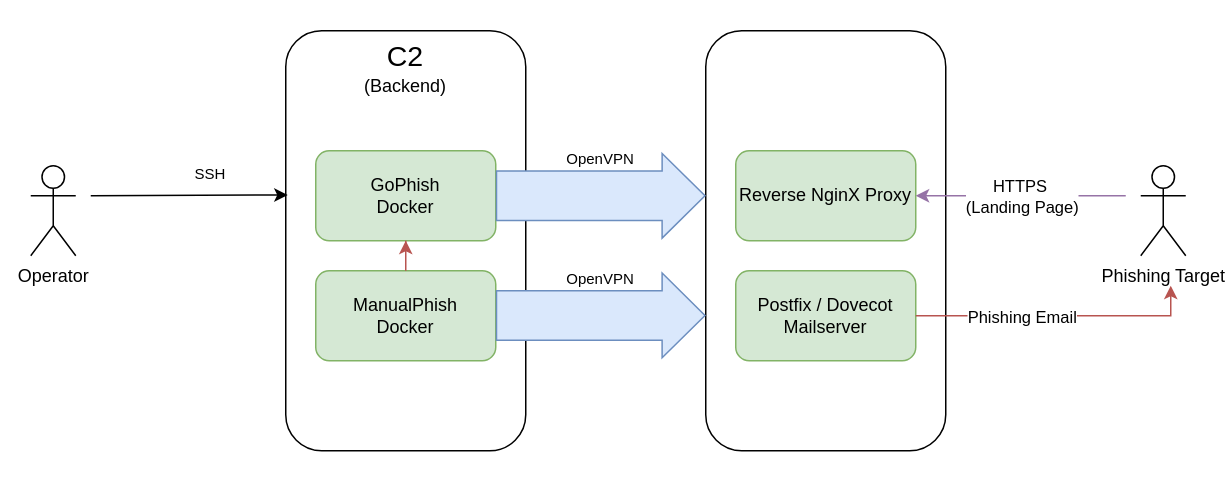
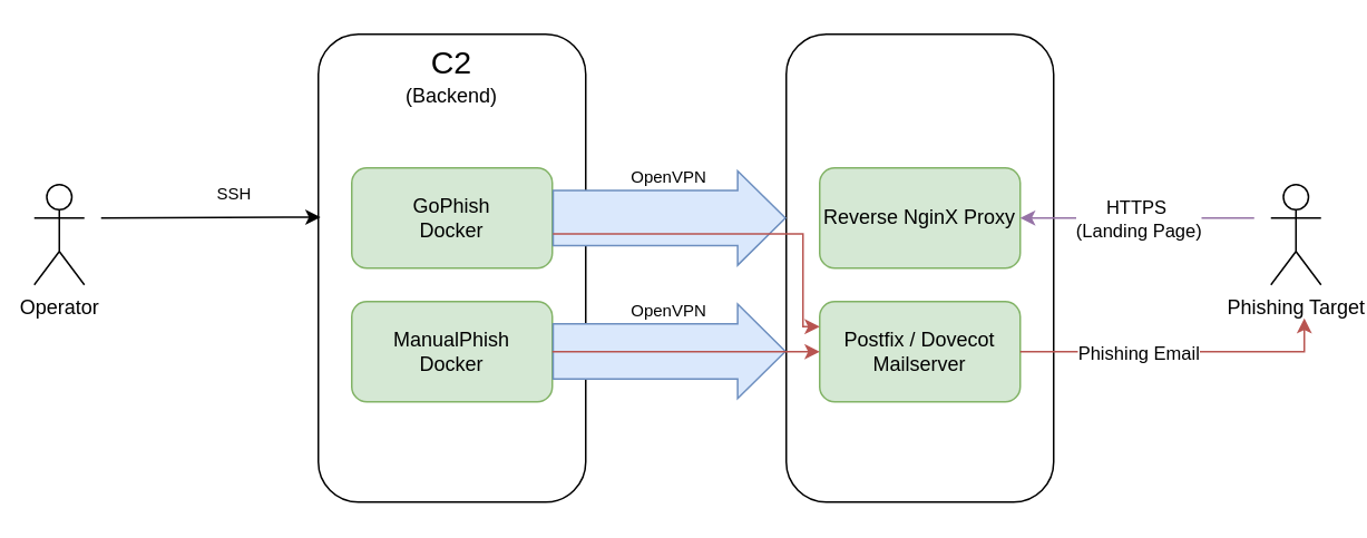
  <mxCell id="0" />
  <mxCell id="1" parent="0" />
  <mxCell id="2" value="" style="rounded=1;whiteSpace=wrap;html=1;" vertex="1" parent="1"><mxGeometry x="190" y="20" width="160" height="280" as="geometry" /></mxCell>
  <mxCell id="3" value="" style="rounded=1;whiteSpace=wrap;html=1;" vertex="1" parent="1"><mxGeometry x="470" y="20" width="160" height="280" as="geometry" /></mxCell>
  <mxCell id="4" value="GoPhish&lt;br&gt;Docker" style="rounded=1;whiteSpace=wrap;html=1;fillColor=#d5e8d4;strokeColor=#82b366;" vertex="1" parent="1"><mxGeometry x="210" y="100" width="120" height="60" as="geometry" /></mxCell>
  <mxCell id="5" value="ManualPhish&lt;br&gt;Docker" style="rounded=1;whiteSpace=wrap;html=1;fillColor=#d5e8d4;strokeColor=#82b366;" vertex="1" parent="1"><mxGeometry x="210" y="180" width="120" height="60" as="geometry" /></mxCell>
  <mxCell id="6" value="Postfix / Dovecot Mailserver" style="rounded=1;whiteSpace=wrap;html=1;fillColor=#d5e8d4;strokeColor=#82b366;" vertex="1" parent="1"><mxGeometry x="490" y="180" width="120" height="60" as="geometry" /></mxCell>
  <mxCell id="7" value="Reverse NginX Proxy" style="rounded=1;whiteSpace=wrap;html=1;fillColor=#d5e8d4;strokeColor=#82b366;" vertex="1" parent="1"><mxGeometry x="490" y="100" width="120" height="60" as="geometry" /></mxCell>
  <mxCell id="8" value="&lt;font style=&quot;&quot;&gt;&lt;span style=&quot;font-size: 19px;&quot;&gt;C2&lt;/span&gt;&lt;br&gt;&lt;font style=&quot;font-size: 12px;&quot;&gt;(Backend)&lt;/font&gt;&lt;br&gt;&lt;/font&gt;" style="text;html=1;strokeColor=none;fillColor=none;align=center;verticalAlign=middle;whiteSpace=wrap;rounded=0;" vertex="1" parent="1"><mxGeometry x="240" y="30" width="60" height="30" as="geometry" /></mxCell>
  <mxCell id="9" value="" style="shape=flexArrow;endArrow=classic;html=1;rounded=0;exitX=1;exitY=0.5;exitDx=0;exitDy=0;entryX=0;entryY=0.393;entryDx=0;entryDy=0;entryPerimeter=0;endWidth=22.535;endSize=9.196;width=32.917;fillColor=#dae8fc;strokeColor=#6c8ebf;" edge="1" parent="1" source="4" target="3"><mxGeometry width="50" height="50" relative="1" as="geometry"><mxPoint x="380" y="130" as="sourcePoint" /><mxPoint x="430" y="80" as="targetPoint" /></mxGeometry></mxCell>
  <mxCell id="10" value="" style="shape=flexArrow;endArrow=classic;html=1;rounded=0;exitX=1;exitY=0.5;exitDx=0;exitDy=0;entryX=0;entryY=0.393;entryDx=0;entryDy=0;entryPerimeter=0;endWidth=22.535;endSize=9.196;width=32.917;fillColor=#dae8fc;strokeColor=#6c8ebf;" edge="1" parent="1"><mxGeometry width="50" height="50" relative="1" as="geometry"><mxPoint x="330" y="209.79" as="sourcePoint" /><mxPoint x="470" y="209.79" as="targetPoint" /></mxGeometry></mxCell>
  <mxCell id="11" value="&lt;font style=&quot;font-size: 10px;&quot;&gt;OpenVPN&lt;/font&gt;" style="text;html=1;strokeColor=none;fillColor=none;align=center;verticalAlign=middle;whiteSpace=wrap;rounded=0;" vertex="1" parent="1"><mxGeometry x="370" y="90" width="60" height="30" as="geometry" /></mxCell>
  <mxCell id="12" value="&lt;font style=&quot;font-size: 10px;&quot;&gt;OpenVPN&lt;/font&gt;" style="text;html=1;strokeColor=none;fillColor=none;align=center;verticalAlign=middle;whiteSpace=wrap;rounded=0;" vertex="1" parent="1"><mxGeometry x="370" y="170" width="60" height="30" as="geometry" /></mxCell>
  <mxCell id="13" value="Operator" style="shape=umlActor;verticalLabelPosition=bottom;verticalAlign=top;html=1;outlineConnect=0;" vertex="1" parent="1"><mxGeometry x="20" y="110" width="30" height="60" as="geometry" /></mxCell>
  <mxCell id="14" value="&lt;font style=&quot;font-size: 10px;&quot;&gt;SSH&lt;/font&gt;" style="text;html=1;strokeColor=none;fillColor=none;align=center;verticalAlign=middle;whiteSpace=wrap;rounded=0;" vertex="1" parent="1"><mxGeometry x="110" y="100" width="60" height="30" as="geometry" /></mxCell>
  <mxCell id="15" value="Phishing Target" style="shape=umlActor;verticalLabelPosition=bottom;verticalAlign=top;html=1;outlineConnect=0;" vertex="1" parent="1"><mxGeometry x="760" y="110" width="30" height="60" as="geometry" /></mxCell>
  <mxCell id="16" value="" style="endArrow=classic;html=1;rounded=0;entryX=1;entryY=0.5;entryDx=0;entryDy=0;fillColor=#e1d5e7;strokeColor=#9673a6;" edge="1" parent="1" target="7"><mxGeometry width="50" height="50" relative="1" as="geometry"><mxPoint x="750" y="130" as="sourcePoint" /><mxPoint x="750" y="60" as="targetPoint" /></mxGeometry></mxCell>
  <mxCell id="17" value="HTTPS&amp;nbsp;&lt;br&gt;(Landing Page)" style="edgeLabel;html=1;align=center;verticalAlign=middle;resizable=0;points=[];" vertex="1" connectable="0" parent="16"><mxGeometry x="-0.179" y="1" relative="1" as="geometry"><mxPoint x="-13" y="-1" as="offset" /></mxGeometry></mxCell>
- <mxCell id="19" value="" style="edgeStyle=orthogonalEdgeStyle;rounded=0;orthogonalLoop=1;jettySize=auto;html=1;fillColor=#f8cecc;strokeColor=#b85450;" edge="1" parent="1" source="5" target="4"><mxGeometry relative="1" as="geometry" /></mxCell>
+ <mxCell id="18" value="" style="endArrow=classic;html=1;rounded=0;exitX=1.003;exitY=0.659;exitDx=0;exitDy=0;exitPerimeter=0;entryX=0;entryY=0.25;entryDx=0;entryDy=0;edgeStyle=orthogonalEdgeStyle;fillColor=#f8cecc;strokeColor=#b85450;" edge="1" parent="1" source="4" target="6"><mxGeometry width="50" height="50" relative="1" as="geometry"><mxPoint x="440" y="-30" as="sourcePoint" /><mxPoint x="490" y="-80" as="targetPoint" /><Array as="points"><mxPoint x="480" y="139" /><mxPoint x="480" y="195" /></Array></mxGeometry></mxCell>
+ <mxCell id="19" value="" style="edgeStyle=orthogonalEdgeStyle;rounded=0;orthogonalLoop=1;jettySize=auto;html=1;entryX=0;entryY=0.5;entryDx=0;entryDy=0;fillColor=#f8cecc;strokeColor=#b85450;" edge="1" parent="1" source="5" target="6"><mxGeometry relative="1" as="geometry" /></mxCell>
  <mxCell id="20" value="" style="endArrow=classic;html=1;rounded=0;exitX=1;exitY=0.5;exitDx=0;exitDy=0;edgeStyle=orthogonalEdgeStyle;fillColor=#f8cecc;strokeColor=#b85450;" edge="1" parent="1" source="6"><mxGeometry width="50" height="50" relative="1" as="geometry"><mxPoint x="660" y="260" as="sourcePoint" /><mxPoint x="780" y="190" as="targetPoint" /><Array as="points"><mxPoint x="780" y="210" /></Array></mxGeometry></mxCell>
  <mxCell id="21" value="Phishing Email" style="edgeLabel;html=1;align=center;verticalAlign=middle;resizable=0;points=[];" vertex="1" connectable="0" parent="20"><mxGeometry x="-0.393" y="-2" relative="1" as="geometry"><mxPoint x="12" y="-2" as="offset" /></mxGeometry></mxCell>
  <mxCell id="22" value="" style="endArrow=classic;html=1;rounded=0;entryX=0.008;entryY=0.391;entryDx=0;entryDy=0;entryPerimeter=0;" edge="1" parent="1" target="2"><mxGeometry width="50" height="50" relative="1" as="geometry"><mxPoint x="60" y="130" as="sourcePoint" /><mxPoint x="140" y="120" as="targetPoint" /></mxGeometry></mxCell>
